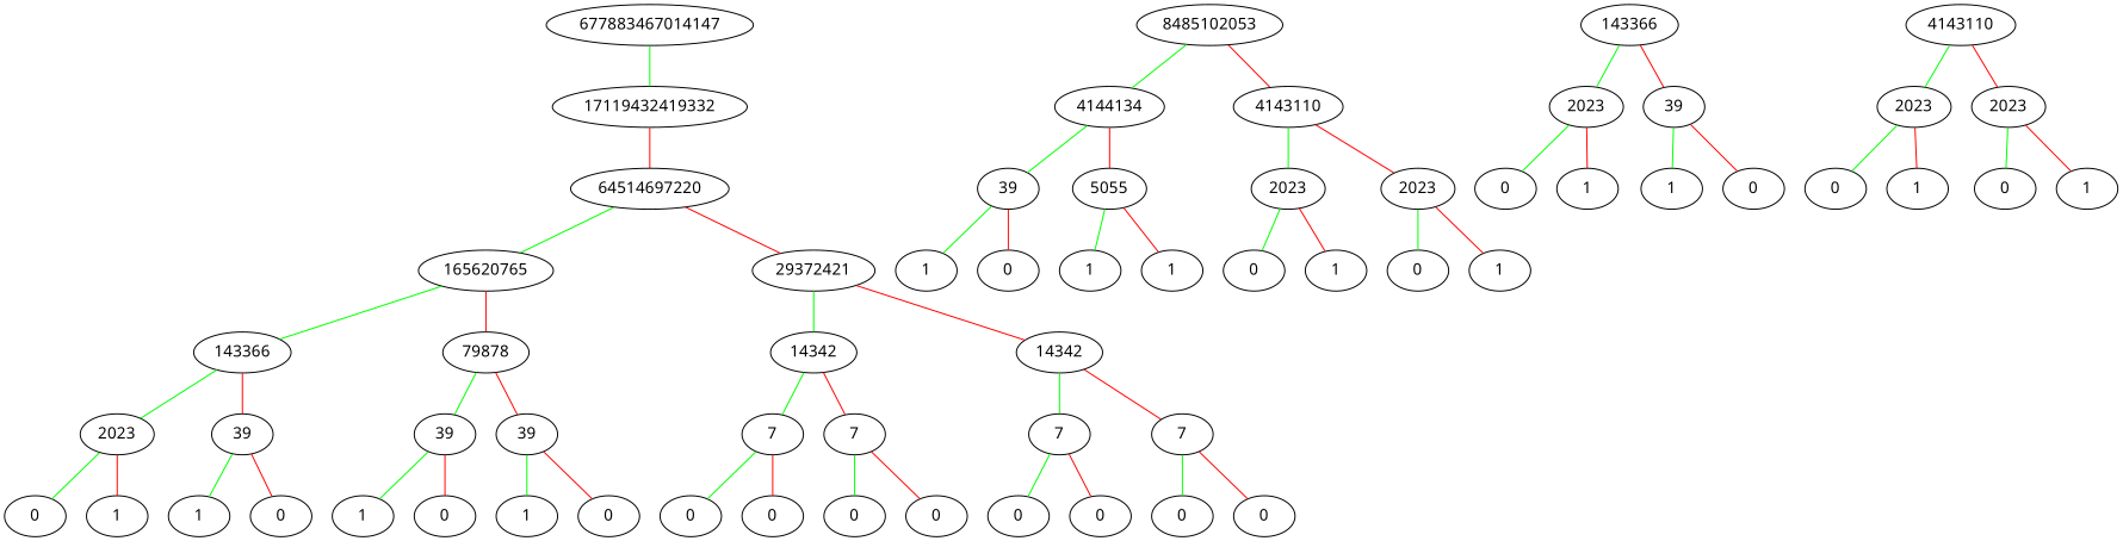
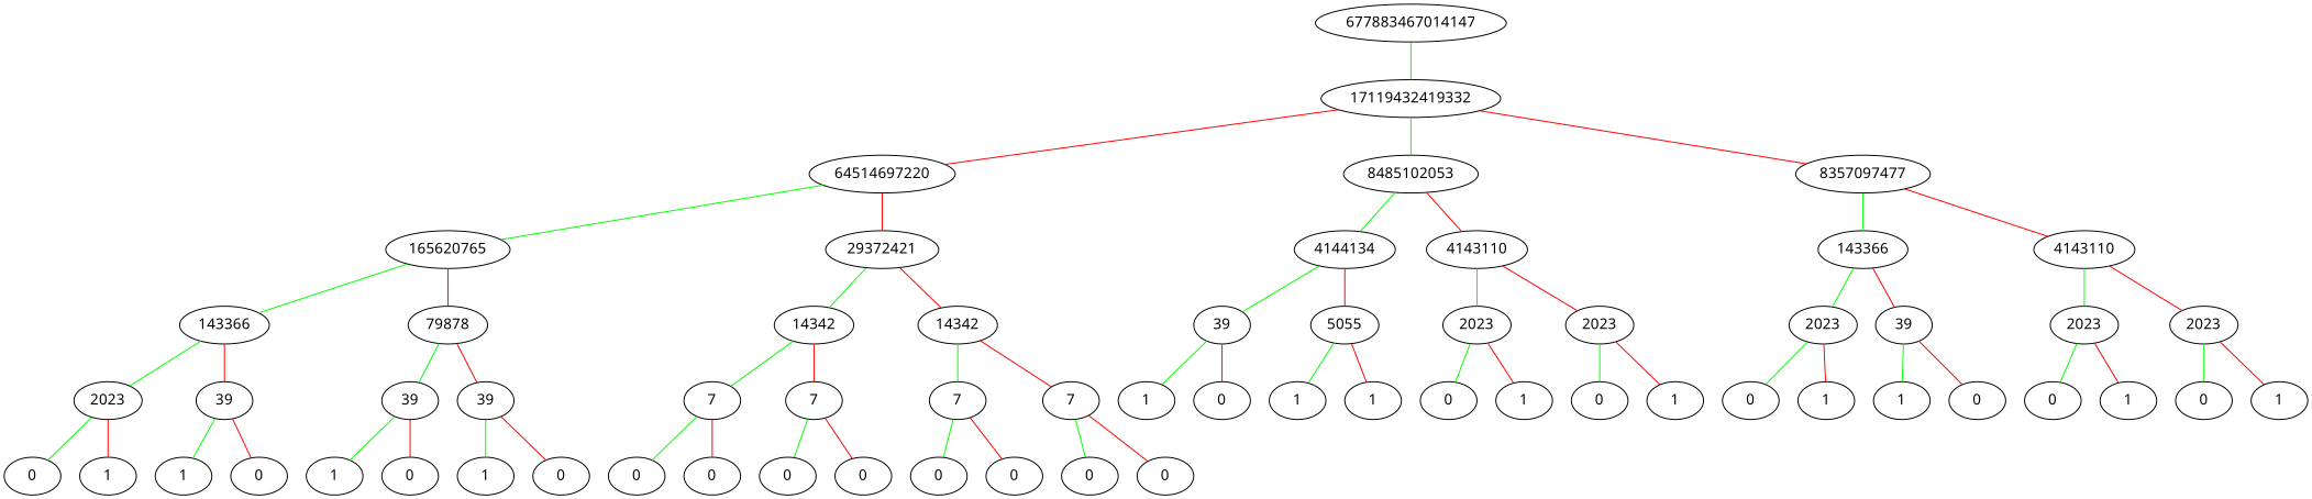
  graph {
    fontname="Noto Sans"
    node [fontname="Noto Sans"]
    edge [color=green fontname="Noto Sans" penwidth=1.0]
    n1 [label=677883467014147]
    n2 [label=17119432419332]
    n3 [label=64514697220]
    n4 [label=8485102053]
+   n5 [label=8357097477]
    n6 [label=165620765]
    n7 [label=29372421]
    n8 [label=4144134]
    n9 [label=4143110]
    n10 [label=143366]
    n11 [label=4143110]
    n12 [label=143366]
    n13 [label=79878]
    n14 [label=14342]
    n15 [label=14342]
    n16 [label=39]
    n17 [label=5055]
    n18 [label=2023]
    n19 [label=2023]
    n20 [label=2023]
    n21 [label=39]
    n22 [label=2023]
    n23 [label=2023]
    n24 [label=1]
    n25 [label=0]
    n26 [label=1]
    n27 [label=1]
    n28 [label=0]
    n29 [label=1]
    n30 [label=0]
    n31 [label=1]
    n32 [label=0]
    n33 [label=1]
    n34 [label=1]
    n35 [label=0]
    n36 [label=0]
    n37 [label=1]
    n38 [label=0]
    n39 [label=1]
    n40 [label=2023]
    n41 [label=39]
    n42 [label=39]
    n43 [label=39]
    n44 [label=7]
    n45 [label=7]
    n46 [label=7]
    n47 [label=7]
    n48 [label=0]
    n49 [label=1]
    n50 [label=1]
    n51 [label=0]
    n52 [label=1]
    n53 [label=0]
    n54 [label=1]
    n55 [label=0]
    n56 [label=0]
    n57 [label=0]
    n58 [label=0]
    n59 [label=0]
    n60 [label=0]
    n61 [label=0]
    n62 [label=0]
    n63 [label=0]
    n1 -- n2
    n2 -- n3 [color=red]
+   n2 -- n4
+   n2 -- n5 [color=red]
    n3 -- n6
    n3 -- n7 [color=red]
    n4 -- n8
    n4 -- n9 [color=red]
+   n5 -- n10
+   n5 -- n11 [color=red]
    n6 -- n12
    n6 -- n13 [color=red]
    n7 -- n14
    n7 -- n15 [color=red]
    n8 -- n16
    n8 -- n17 [color=red]
    n9 -- n18
    n9 -- n19 [color=red]
    n10 -- n20
    n10 -- n21 [color=red]
    n11 -- n22
    n11 -- n23 [color=red]
    n12 -- n40
    n12 -- n41 [color=red]
    n13 -- n42
    n13 -- n43 [color=red]
    n14 -- n44
    n14 -- n45 [color=red]
    n15 -- n46
    n15 -- n47 [color=red]
    n16 -- n24
    n16 -- n25 [color=red]
    n17 -- n26
    n17 -- n27 [color=red]
    n18 -- n28
    n18 -- n29 [color=red]
    n19 -- n30
    n19 -- n31 [color=red]
    n20 -- n32
    n20 -- n33 [color=red]
    n21 -- n34
    n21 -- n35 [color=red]
    n22 -- n36
    n22 -- n37 [color=red]
    n23 -- n38
    n23 -- n39 [color=red]
    n40 -- n48
    n40 -- n49 [color=red]
    n41 -- n50
    n41 -- n51 [color=red]
    n42 -- n52
    n42 -- n53 [color=red]
    n43 -- n54
    n43 -- n55 [color=red]
    n44 -- n56
    n44 -- n57 [color=red]
    n45 -- n58
    n45 -- n59 [color=red]
    n46 -- n60
    n46 -- n61 [color=red]
    n47 -- n62
    n47 -- n63 [color=red]
  }
